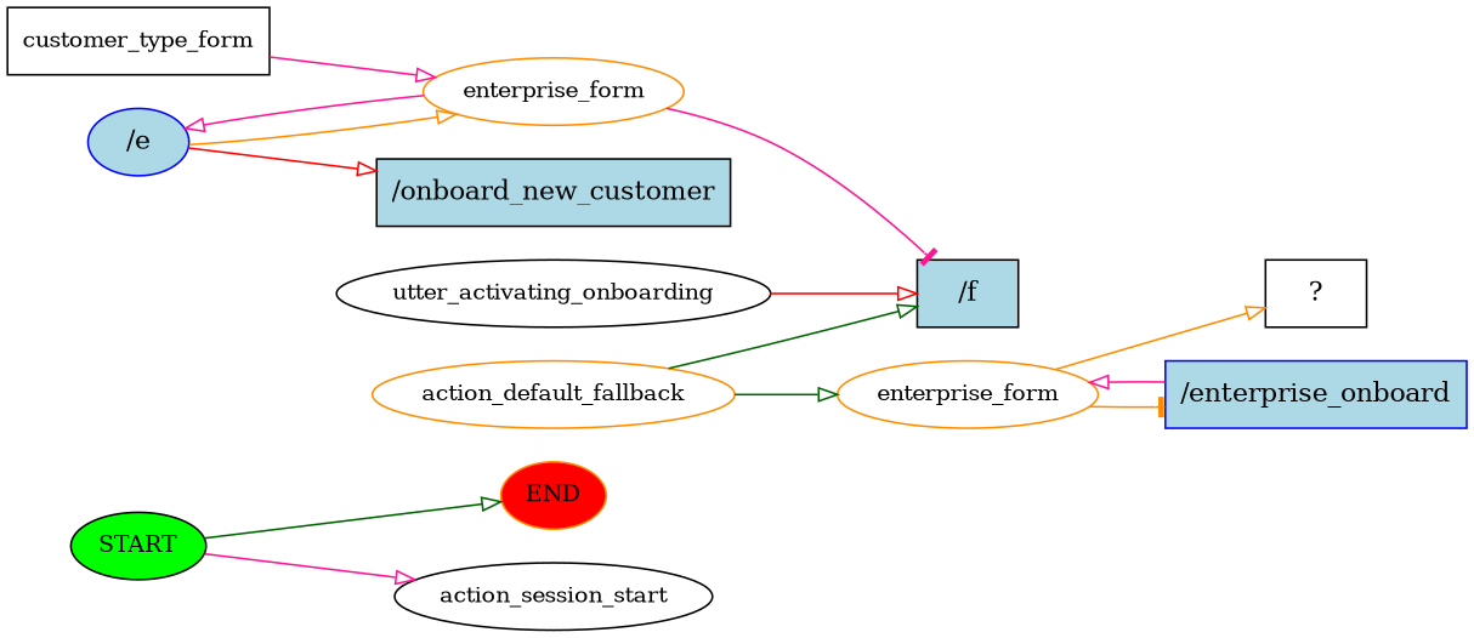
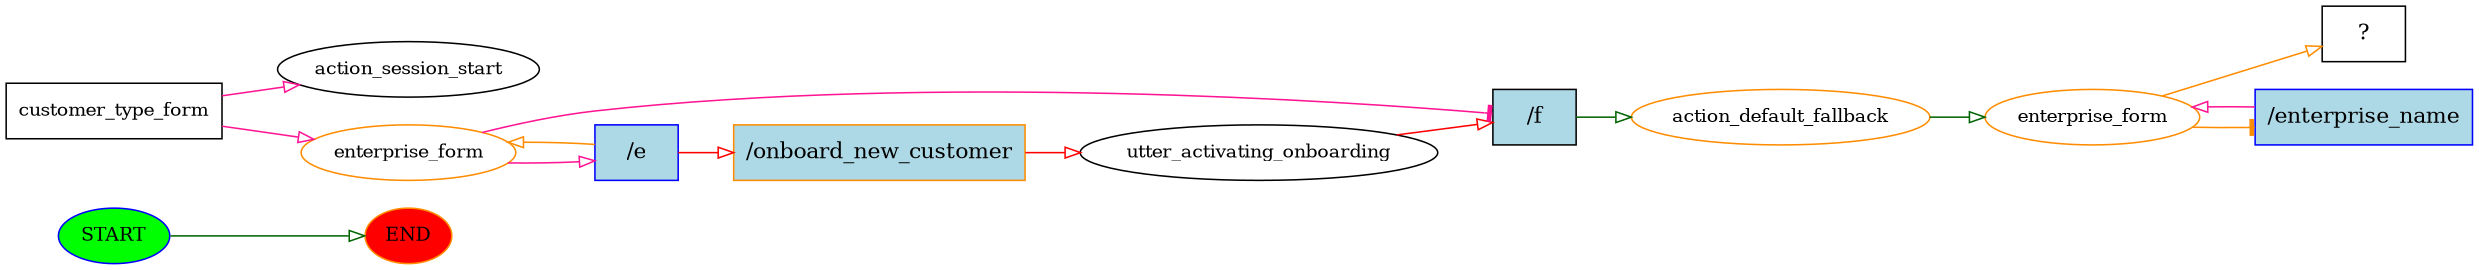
  digraph {
    rankdir=LR
    node [color=black fontsize=12]
    edge [arrowhead=onormal color=deeppink]
-   n1 [fillcolor=green label=START style=filled]
+   n1 [color=blue fillcolor=green label=START style=filled]
    n2 [color=darkorange fillcolor=red label=END style=filled]
    n3 [label=action_session_start]
-   n4 [fillcolor=lightblue label="/onboard_new_customer" shape=rect style=filled fontsize=""]
+   n4 [color=darkorange fillcolor=lightblue label="/onboard_new_customer" shape=rect style=filled fontsize=""]
    n5 [label=utter_activating_onboarding]
    n6 [fillcolor=lightblue label="/f" shape=rect style=filled fontsize=""]
    n7 [label=customer_type_form shape=box]
    n8 [color=darkorange label=enterprise_form]
-   n9 [color=blue fillcolor=lightblue label="/e" shape=ellipse style=filled fontsize=""]
+   n9 [color=blue fillcolor=lightblue label="/e" shape=rect style=filled fontsize=""]
    n10 [color=darkorange label=action_default_fallback]
    n11 [color=darkorange label=enterprise_form]
    n12 [label="  ?  " shape=rect fontsize=""]
-   n13 [color=blue fillcolor=lightblue label="/enterprise_onboard" shape=rect style=filled fontsize=""]
+   n13 [color=blue fillcolor=lightblue label="/enterprise_name" shape=rect style=filled fontsize=""]
    n1 -> n2 [color=darkgreen]
-   n1 -> n3
+   n7 -> n3
+   n4 -> n5 [color=red]
    n5 -> n6 [color=red]
-   n10 -> n6 [color=darkgreen]
+   n6 -> n10 [color=darkgreen]
    n7 -> n8
    n8 -> n6 [arrowhead=tee]
    n8 -> n9
    n9 -> n4 [color=red]
    n9 -> n8 [color=darkorange]
    n10 -> n11 [color=darkgreen]
    n11 -> n12 [color=darkorange]
    n11 -> n13 [arrowhead=tee color=darkorange]
    n13 -> n11
  }
